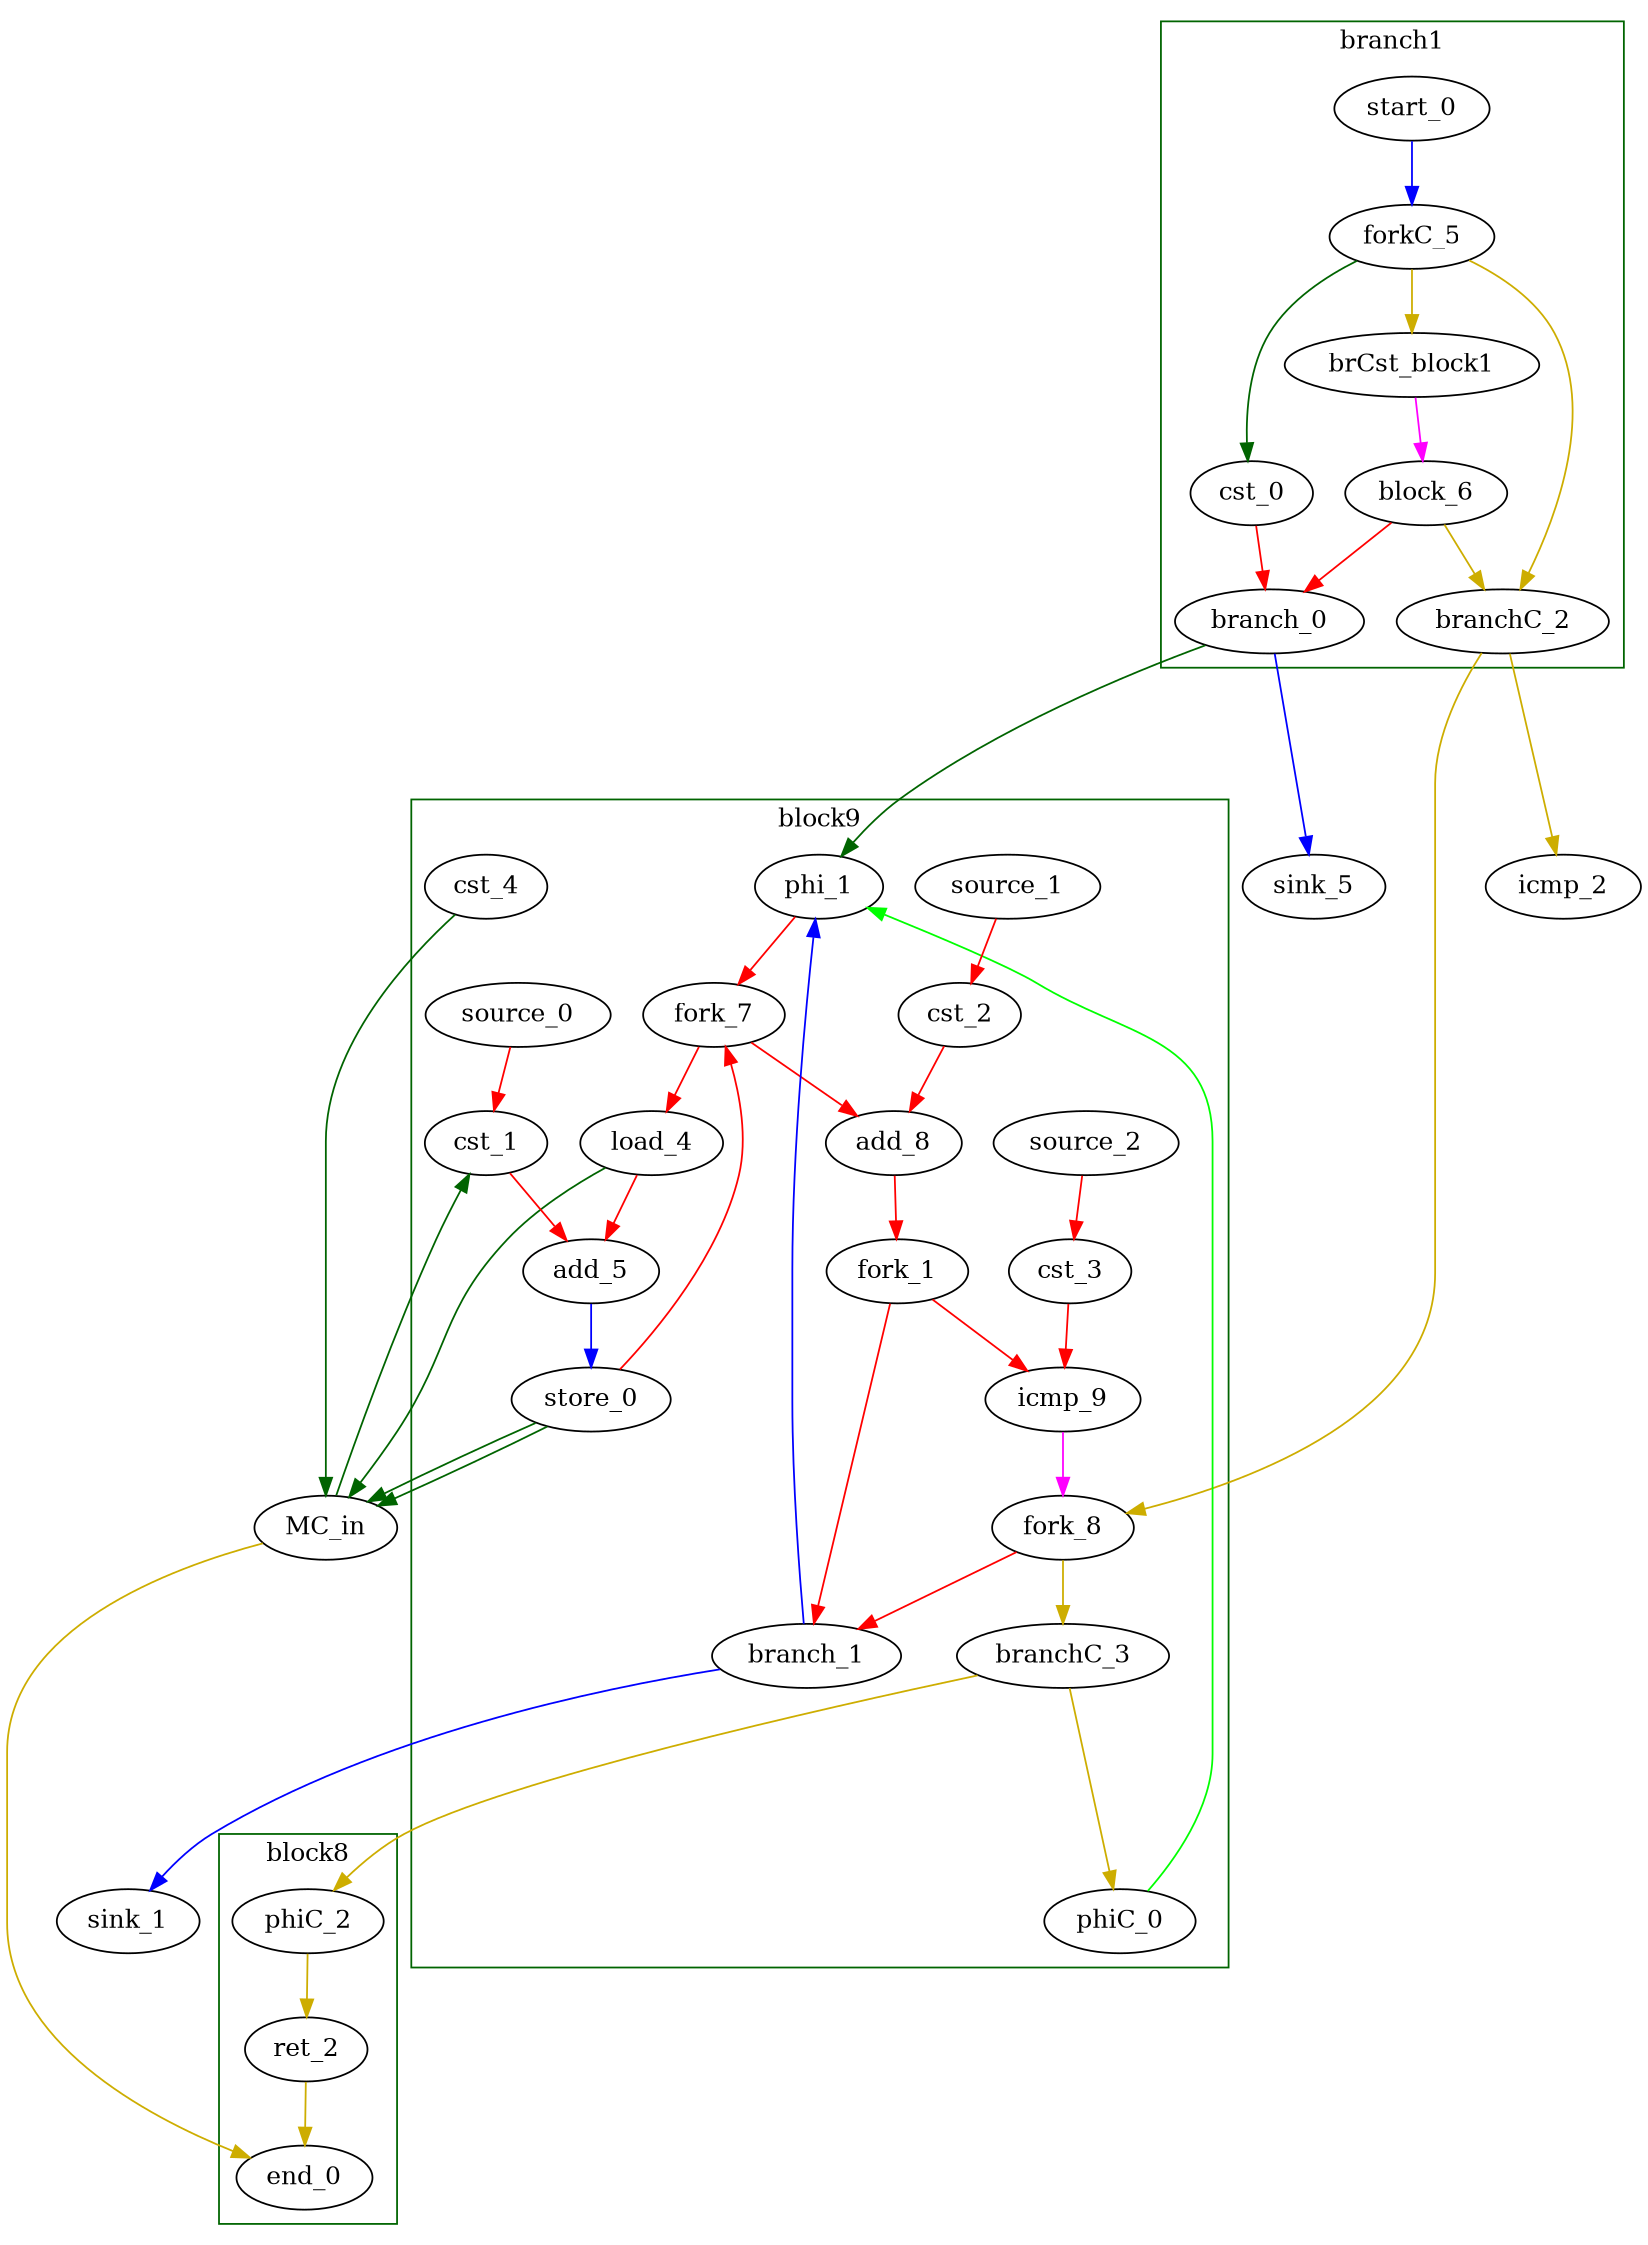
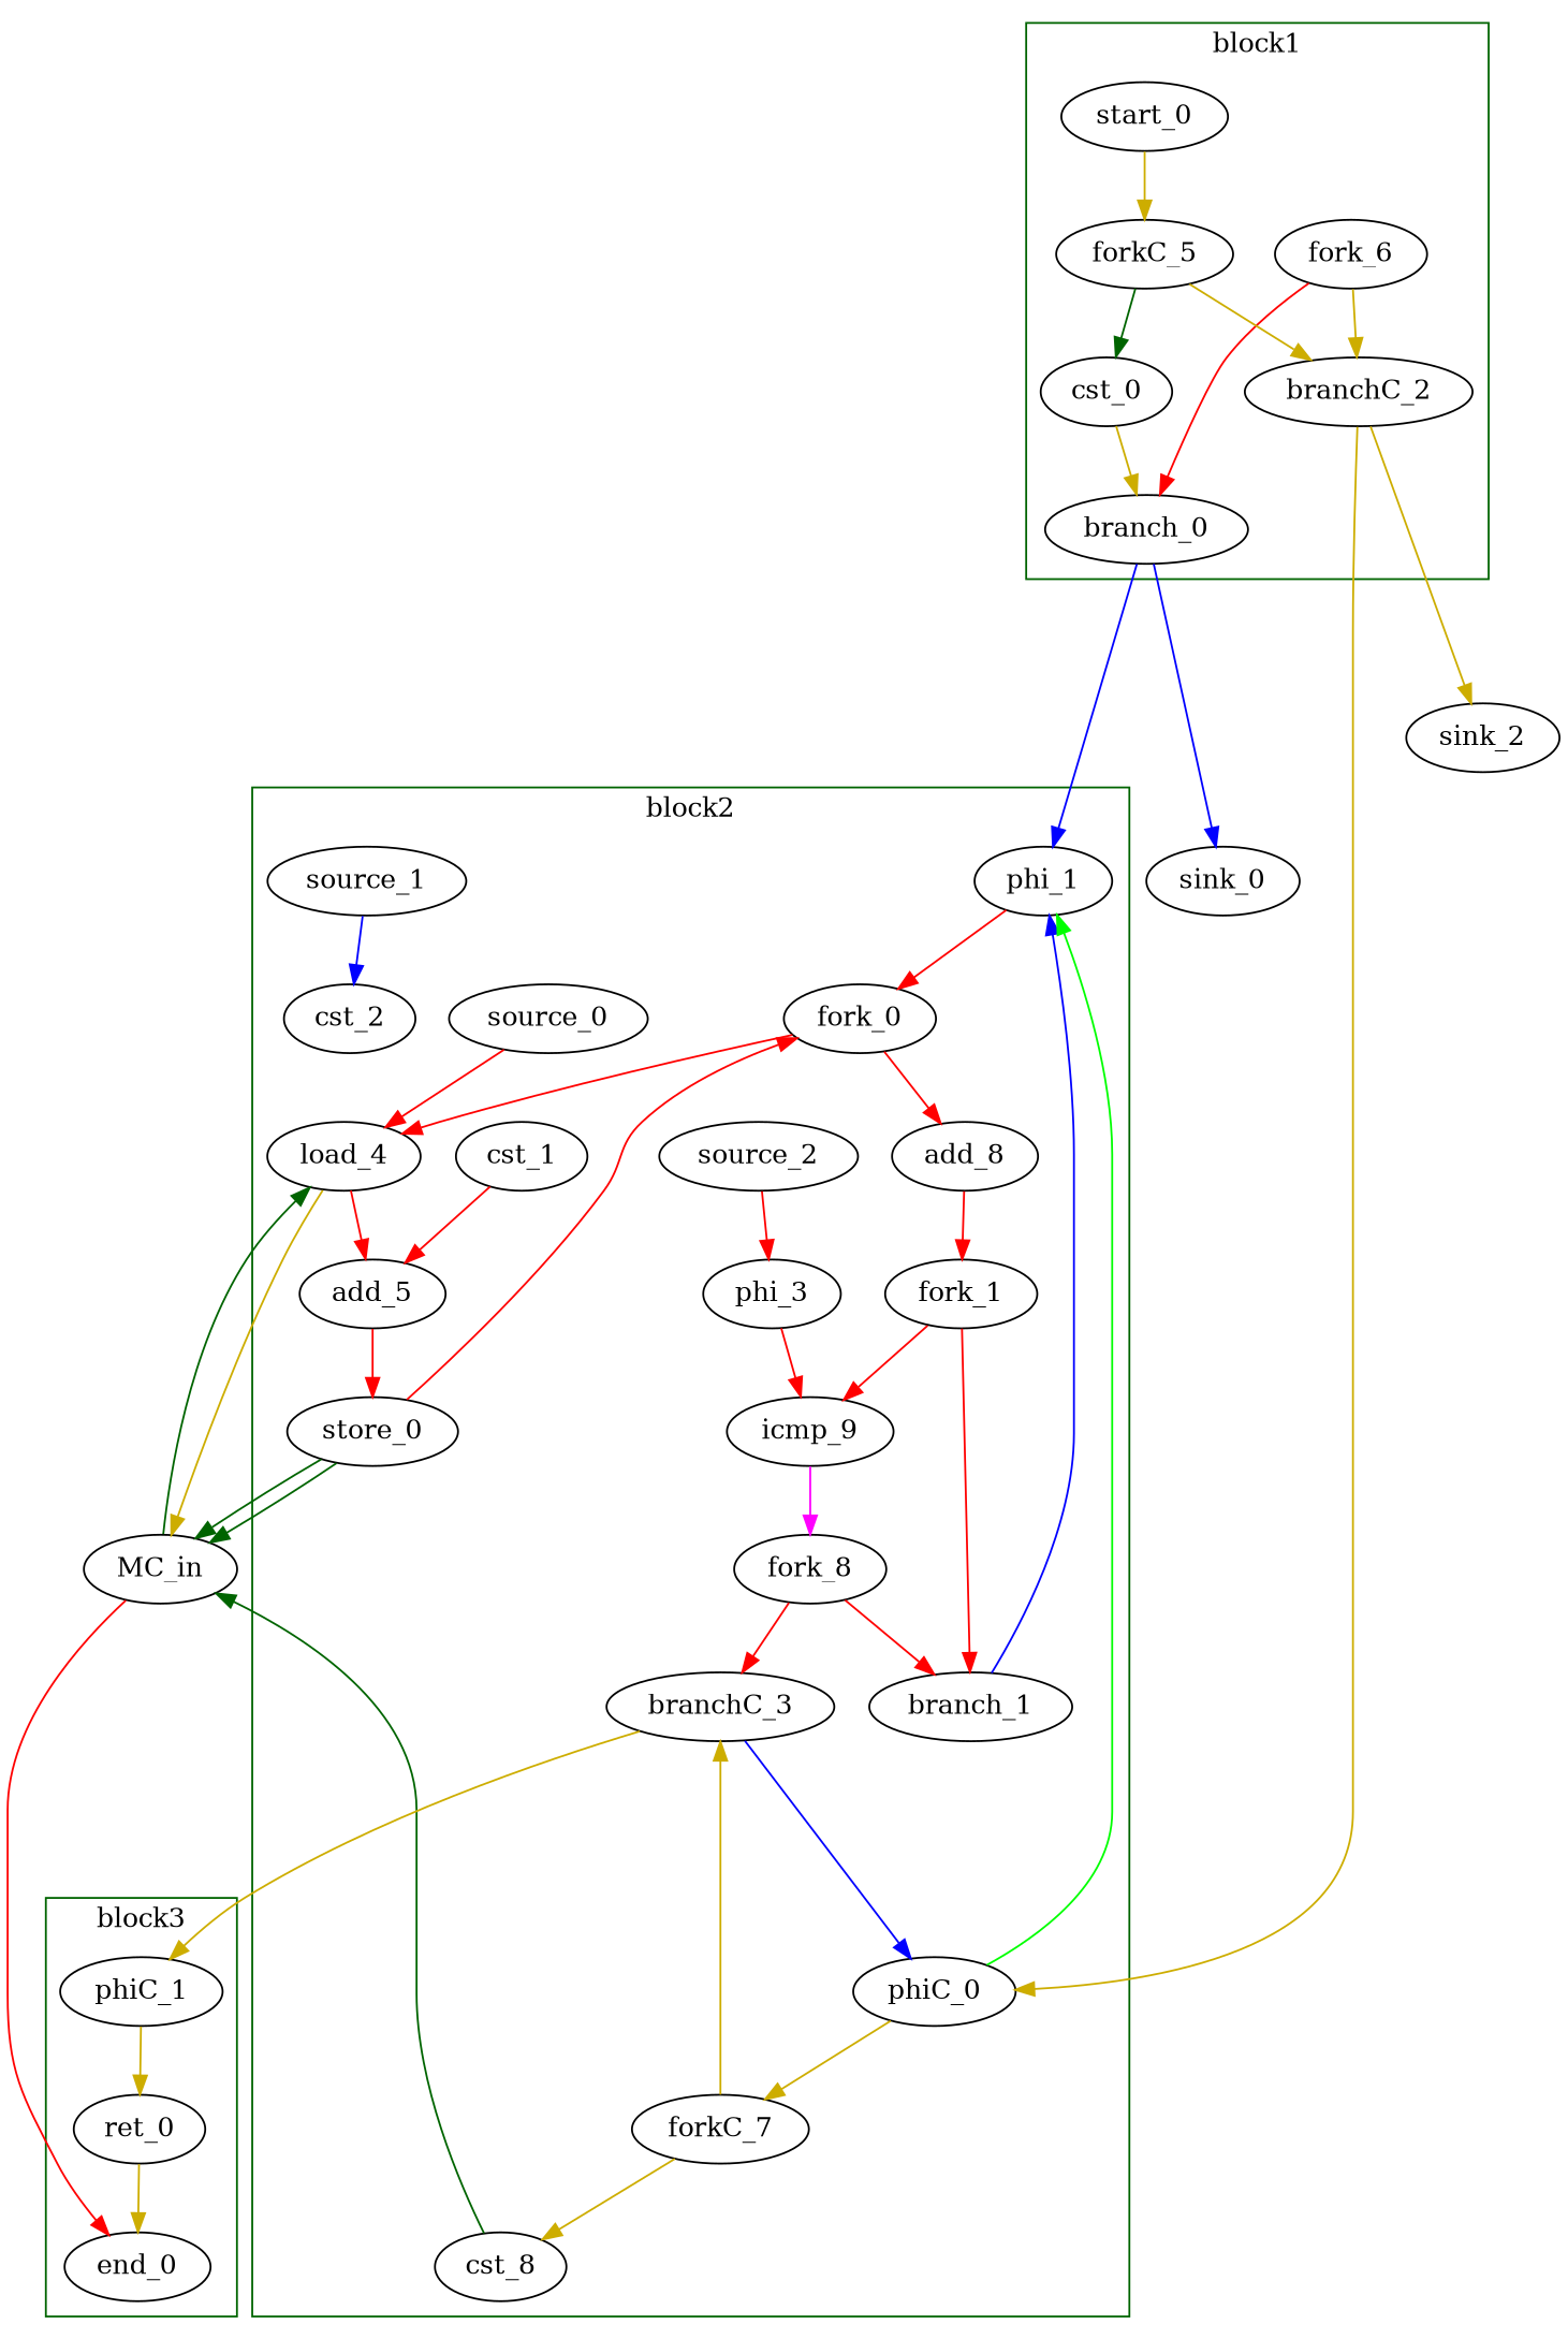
  digraph {
    splines=spline
    node [bbID=2 in="in1:1" out="out1:1" type=Constant]
    edge [color=red from=out1 to=in1]
-   brCst_block1 [bbID=1 value="0x1"]
-   fork_6 [bbID=1 out="out1:1 out2:1 " type=Fork label=block_6]
+   fork_6 [bbID=1 out="out1:1 out2:1 " type=Fork]
    cst_0 [bbID=1 value="0x00000000"]
    branch_0 [bbID=1 in="in1:1 in2?:1" out="out1+:1 out2-:1" type=Branch]
    start_0 [bbID=1 control=true in="in1:0" out="out1:0" type=Entry]
    forkC_5 [bbID=1 in="in1:0" out="out1:0 out2:0 out3:0 " type=Fork]
    branchC_2 [bbID=1 in="in1:0 in2?:1" out="out1+:0 out2-:0" type=Branch]
    phi_1 [delay=1.397 in="in1?:1 in2:10 in3:10 " out="out1:10" type=Mux]
-   fork_0 [in="in1:10" out="out1:10 out2:10 out3:10 " type=Fork label=fork_7]
+   fork_0 [in="in1:10" out="out1:10 out2:10 out3:10 " type=Fork]
    load_4 [II=1 delay=1.412 in="in1:32 in2:10 " latency=2 op=mc_load_op out="out1:32 out2:10 " portId=0 type=Operator]
    add_5 [II=1 delay=2.287 in="in1:32 in2:32 " latency=0 op=add_op out="out1:32 " type=Operator]
    cst_1 [in="in1:32" out="out1:32" value="0xFFFFFFFF"]
    store_0 [II=1 delay=0.672 in="in1:32 in2:10 " latency=0 op=mc_store_op out="out1:32 out2:10 " portId=0 type=Operator]
    cst_2 [value="0x00000001"]
    add_8 [II=1 delay=2.287 in="in1:10 in2:10 " latency=0 op=add_op out="out1:10 " type=Operator]
    fork_1 [in="in1:10" out="out1:10 out2:10 " type=Fork]
-   cst_3 [in="in1:10" out="out1:10" value="0x000003E9"]
+   cst_3 [in="in1:10" out="out1:10" value="0x000003E9" label=phi_3]
    icmp_9 [II=1 delay=1.907 in="in1:10 in2:10 " latency=0 op=icmp_ult_op out="out1:1 " type=Operator]
    fork_8 [out="out1:1 out2:1 " type=Fork]
    branch_1 [in="in1:10 in2?:1" out="out1+:10 out2-:10" type=Branch]
-   cst_4 [value="0x00000001"]
+   cst_4 [value="0x00000001" label=cst_8]
    phiC_0 [delay=0.000 in="in1:0 in2:0 " out="out1:0 out2?:1" type=CntrlMerge]
+   forkC_7 [in="in1:0" out="out1:0 out2:0 " type=Fork]
    branchC_3 [in="in1:0 in2?:1" out="out1+:0 out2-:0" type=Branch]
    source_0 [out="out1:32" type=Source in=""]
    source_1 [type=Source in=""]
    source_2 [out="out1:10" type=Source in=""]
-   ret_0 [II=1 bbID=3 delay=0.000 in="in1:0 " latency=0 op=ret_op out="out1:0 " type=Operator label=ret_2]
+   ret_0 [II=1 bbID=3 delay=0.000 in="in1:0 " latency=0 op=ret_op out="out1:0 " type=Operator]
    end_0 [bbID=0 in="in1:0*e in2:0 " out="out1:0" type=Exit]
-   phiC_1 [bbID=3 delay=0.000 in="in1:0 " out="out1:0" type=Merge label=phiC_2]
-   sink_0 [bbID=0 type=Sink label=sink_5 out=""]
-   sink_2 [bbID=0 in="in1:0" type=Sink label=icmp_2 out=""]
+   phiC_1 [bbID=3 delay=0.000 in="in1:0 " out="out1:0" type=Merge]
+   sink_0 [bbID=0 type=Sink out=""]
+   sink_2 [bbID=0 in="in1:0" type=Sink out=""]
    MC_in [bbID=0 bbcount=1 in="in1:32*c0 in2:10*l0a in3:10*s0a in4:32*s0d " ldcount=1 memory=in out="out1:32*l0d out2:0*e " stcount=1 type=MC]
-   sink_1 [bbID=0 in="in1:10" type=Sink out=""]
    subgraph cluster_1 {
      color=darkgreen
-     label=branch1
-     brCst_block1
+     label=block1
      fork_6
      cst_0
      branch_0
      start_0
      forkC_5
      branchC_2
    }
    subgraph cluster_2 {
      color=darkgreen
-     label=block9
+     label=block2
      phi_1
      fork_0
      load_4
      add_5
      cst_1
      store_0
      cst_2
      add_8
      fork_1
      cst_3
      icmp_9
      fork_8
      branch_1
      cst_4
      phiC_0
+     forkC_7
      branchC_3
      source_0
      source_1
      source_2
    }
    subgraph cluster_3 {
      color=darkgreen
-     label=block8
+     label=block3
      ret_0
      end_0
      phiC_1
    }
-   brCst_block1 -> fork_6 [color=magenta]
    fork_6 -> branch_0 [to=in2]
    fork_6 -> branchC_2 [color=gold3 from=out2 to=in2]
-   cst_0 -> branch_0
-   branch_0 -> phi_1 [color=darkgreen minlen=3 to=in2]
+   cst_0 -> branch_0 [color=gold3]
+   branch_0 -> phi_1 [color=blue minlen=3 to=in2]
    branch_0 -> sink_0 [color=blue from=out2 minlen=3]
-   start_0 -> forkC_5 [color=blue]
-   forkC_5 -> brCst_block1 [color=gold3 from=out3]
+   start_0 -> forkC_5 [color=gold3]
    forkC_5 -> cst_0 [color=darkgreen]
    forkC_5 -> branchC_2 [color=gold3 from=out2]
-   branchC_2 -> fork_8 [color=gold3 minlen=3]
+   branchC_2 -> phiC_0 [color=gold3 minlen=3]
    branchC_2 -> sink_2 [color=gold3 from=out2 minlen=3]
    phi_1 -> fork_0
    fork_0 -> load_4 [from=out2 to=in2]
    fork_0 -> add_8
    load_4 -> add_5
-   load_4 -> MC_in [color=darkgreen from=out2 mem_address=true to=in2]
-   add_5 -> store_0 [color=blue]
+   load_4 -> MC_in [color=gold3 from=out2 mem_address=true to=in2]
+   add_5 -> store_0
    cst_1 -> add_5 [to=in2]
    store_0 -> fork_0 [from=out3 to=in2]
    store_0 -> MC_in [color=darkgreen from=out2 mem_address=true to=in3]
    store_0 -> MC_in [color=darkgreen mem_address=false to=in4]
-   cst_2 -> add_8 [to=in2]
    add_8 -> fork_1
    fork_1 -> icmp_9
    fork_1 -> branch_1 [from=out2]
    cst_3 -> icmp_9 [to=in2]
    icmp_9 -> fork_8 [color=magenta]
    fork_8 -> branch_1 [to=in2]
-   fork_8 -> branchC_3 [color=gold3 from=out2 to=in2]
+   fork_8 -> branchC_3 [from=out2 to=in2]
    branch_1 -> phi_1 [color=blue minlen=3 to=in3]
-   branch_1 -> sink_1 [color=blue from=out2 minlen=3]
    cst_4 -> MC_in [color=darkgreen]
    phiC_0 -> phi_1 [color=green from=out2]
-   branchC_3 -> phiC_0 [color=gold3 minlen=3 to=in2]
+   phiC_0 -> forkC_7 [color=gold3]
+   forkC_7 -> cst_4 [color=gold3]
+   forkC_7 -> branchC_3 [color=gold3 from=out2]
+   branchC_3 -> phiC_0 [color=blue minlen=3 to=in2]
    branchC_3 -> phiC_1 [color=gold3 from=out2 minlen=3]
-   source_0 -> cst_1
-   source_1 -> cst_2
+   source_0 -> load_4
+   source_1 -> cst_2 [color=blue]
    source_2 -> cst_3
    ret_0 -> end_0 [color=gold3 to=in2]
    phiC_1 -> ret_0 [color=gold3]
-   MC_in -> cst_1 [color=darkgreen mem_address=false]
-   MC_in -> end_0 [color=gold3 from=out2]
+   MC_in -> load_4 [color=darkgreen mem_address=false]
+   MC_in -> end_0 [from=out2]
  }
